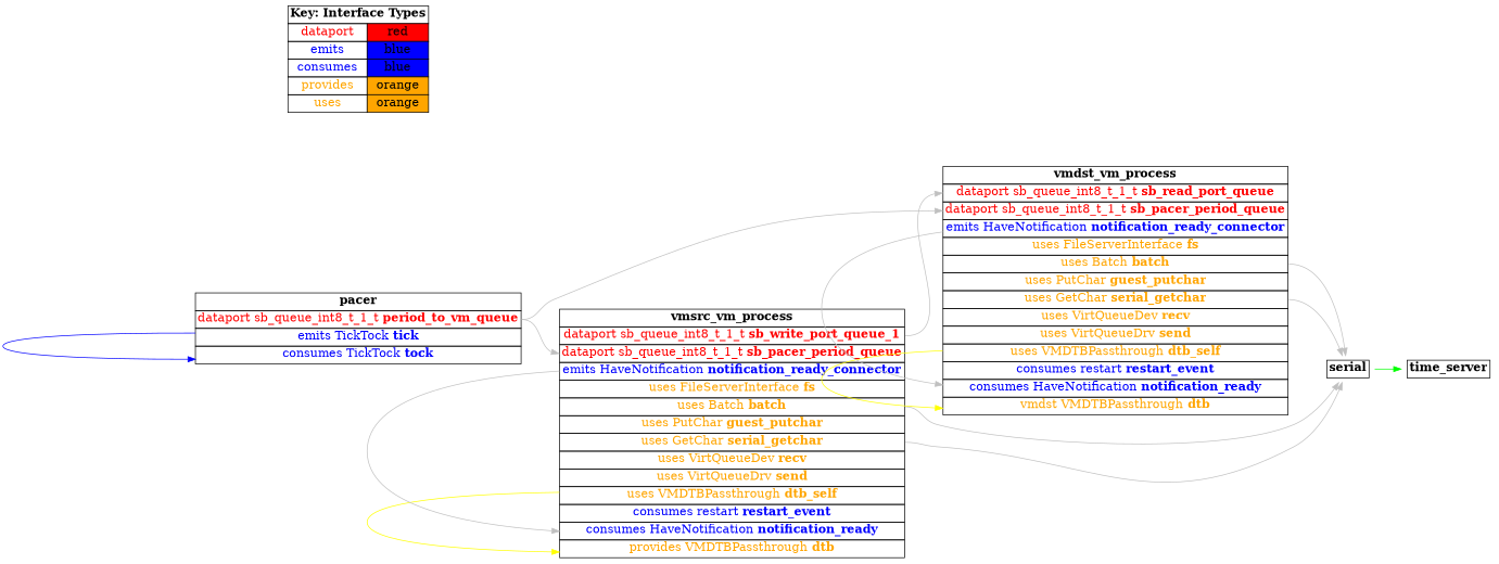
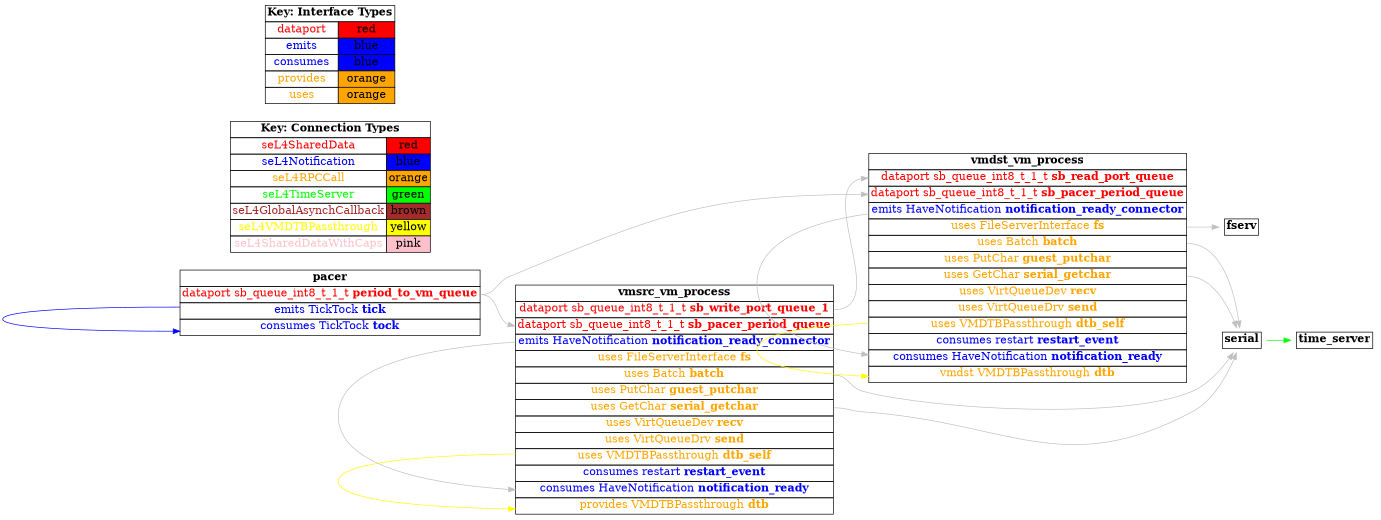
  digraph {
    rankdir=LR
    node [fontsize=16 shape=plaintext]
    edge [color=grey headport=dtb tailport=dtb_self]
    n1 [label=<     <TABLE BORDER="0" CELLBORDER="1" CELLSPACING="0">       <TR><TD><B>vmsrc_vm_process</B></TD></TR>       <TR><TD PORT="sb_write_port_queue_1"><FONT COLOR="red">dataport sb_queue_int8_t_1_t <B>sb_write_port_queue_1</B></FONT></TD></TR>       <TR><TD PORT="sb_pacer_period_queue"><FONT COLOR="red">dataport sb_queue_int8_t_1_t <B>sb_pacer_period_queue</B></FONT></TD></TR>       <TR><TD PORT="notification_ready_connector"><FONT COLOR="blue">emits HaveNotification <B>notification_ready_connector</B></FONT></TD></TR>       <TR><TD PORT="fs"><FONT COLOR="orange">uses FileServerInterface <B>fs</B></FONT></TD></TR>       <TR><TD PORT="batch"><FONT COLOR="orange">uses Batch <B>batch</B></FONT></TD></TR>       <TR><TD PORT="guest_putchar"><FONT COLOR="orange">uses PutChar <B>guest_putchar</B></FONT></TD></TR>       <TR><TD PORT="serial_getchar"><FONT COLOR="orange">uses GetChar <B>serial_getchar</B></FONT></TD></TR>       <TR><TD PORT="recv"><FONT COLOR="orange">uses VirtQueueDev <B>recv</B></FONT></TD></TR>       <TR><TD PORT="send"><FONT COLOR="orange">uses VirtQueueDrv <B>send</B></FONT></TD></TR>       <TR><TD PORT="dtb_self"><FONT COLOR="orange">uses VMDTBPassthrough <B>dtb_self</B></FONT></TD></TR>       <TR><TD PORT="restart_event"><FONT COLOR="blue">consumes restart <B>restart_event</B></FONT></TD></TR>       <TR><TD PORT="notification_ready"><FONT COLOR="blue">consumes HaveNotification <B>notification_ready</B></FONT></TD></TR>       <TR><TD PORT="dtb"><FONT COLOR="orange">provides VMDTBPassthrough <B>dtb</B></FONT></TD></TR>"     </TABLE>   >]
    n2 [label=<     <TABLE BORDER="0" CELLBORDER="1" CELLSPACING="0">       <TR><TD><B>serial</B></TD></TR>"     </TABLE>   >]
    n3 [label=<     <TABLE BORDER="0" CELLBORDER="1" CELLSPACING="0">       <TR><TD><B>vmdst_vm_process</B></TD></TR>       <TR><TD PORT="sb_read_port_queue"><FONT COLOR="red">dataport sb_queue_int8_t_1_t <B>sb_read_port_queue</B></FONT></TD></TR>       <TR><TD PORT="sb_pacer_period_queue"><FONT COLOR="red">dataport sb_queue_int8_t_1_t <B>sb_pacer_period_queue</B></FONT></TD></TR>       <TR><TD PORT="notification_ready_connector"><FONT COLOR="blue">emits HaveNotification <B>notification_ready_connector</B></FONT></TD></TR>       <TR><TD PORT="fs"><FONT COLOR="orange">uses FileServerInterface <B>fs</B></FONT></TD></TR>       <TR><TD PORT="batch"><FONT COLOR="orange">uses Batch <B>batch</B></FONT></TD></TR>       <TR><TD PORT="guest_putchar"><FONT COLOR="orange">uses PutChar <B>guest_putchar</B></FONT></TD></TR>       <TR><TD PORT="serial_getchar"><FONT COLOR="orange">uses GetChar <B>serial_getchar</B></FONT></TD></TR>       <TR><TD PORT="recv"><FONT COLOR="orange">uses VirtQueueDev <B>recv</B></FONT></TD></TR>       <TR><TD PORT="send"><FONT COLOR="orange">uses VirtQueueDrv <B>send</B></FONT></TD></TR>       <TR><TD PORT="dtb_self"><FONT COLOR="orange">uses VMDTBPassthrough <B>dtb_self</B></FONT></TD></TR>       <TR><TD PORT="restart_event"><FONT COLOR="blue">consumes restart <B>restart_event</B></FONT></TD></TR>       <TR><TD PORT="notification_ready"><FONT COLOR="blue">consumes HaveNotification <B>notification_ready</B></FONT></TD></TR>       <TR><TD PORT="dtb"><FONT COLOR="orange">vmdst VMDTBPassthrough <B>dtb</B></FONT></TD></TR>"     </TABLE>   >]
+   n4 [label=<     <TABLE BORDER="0" CELLBORDER="1" CELLSPACING="0">       <TR><TD><B>fserv</B></TD></TR>"     </TABLE>   >]
    n5 [label=<     <TABLE BORDER="0" CELLBORDER="1" CELLSPACING="0">       <TR><TD><B>time_server</B></TD></TR>"     </TABLE>   >]
    n6 [label=<     <TABLE BORDER="0" CELLBORDER="1" CELLSPACING="0">       <TR><TD><B>pacer</B></TD></TR>       <TR><TD PORT="period_to_vm_queue"><FONT COLOR="red">dataport sb_queue_int8_t_1_t <B>period_to_vm_queue</B></FONT></TD></TR>       <TR><TD PORT="tick"><FONT COLOR="blue">emits TickTock <B>tick</B></FONT></TD></TR>       <TR><TD PORT="tock"><FONT COLOR="blue">consumes TickTock <B>tock</B></FONT></TD></TR>"     </TABLE>   >]
+   n7 [label=<    <TABLE BORDER="0" CELLBORDER="1" CELLSPACING="0">      <TR><TD COLSPAN="2"><B>Key: Connection Types</B></TD></TR>      <TR><TD><FONT COLOR="red">seL4SharedData</FONT></TD><TD BGCOLOR="red">red</TD></TR>      <TR><TD><FONT COLOR="blue">seL4Notification</FONT></TD><TD BGCOLOR="blue">blue</TD></TR>      <TR><TD><FONT COLOR="orange">seL4RPCCall</FONT></TD><TD BGCOLOR="orange">orange</TD></TR>      <TR><TD><FONT COLOR="green">seL4TimeServer</FONT></TD><TD BGCOLOR="green">green</TD></TR>      <TR><TD><FONT COLOR="brown">seL4GlobalAsynchCallback</FONT></TD><TD BGCOLOR="brown">brown</TD></TR>      <TR><TD><FONT COLOR="yellow">seL4VMDTBPassthrough</FONT></TD><TD BGCOLOR="yellow">yellow</TD></TR>      <TR><TD><FONT COLOR="pink">seL4SharedDataWithCaps</FONT></TD><TD BGCOLOR="pink">pink</TD></TR>    </TABLE>   >]
    n8 [label=<    <TABLE BORDER="0" CELLBORDER="1" CELLSPACING="0">      <TR><TD COLSPAN="2"><B>Key: Interface Types</B></TD></TR>      <TR><TD><FONT COLOR="red">dataport</FONT></TD><TD BGCOLOR="red">red</TD></TR>      <TR><TD><FONT COLOR="blue">emits</FONT></TD><TD BGCOLOR="blue">blue</TD></TR>      <TR><TD><FONT COLOR="blue">consumes</FONT></TD><TD BGCOLOR="blue">blue</TD></TR>      <TR><TD><FONT COLOR="orange">provides</FONT></TD><TD BGCOLOR="orange">orange</TD></TR>      <TR><TD><FONT COLOR="orange">uses</FONT></TD><TD BGCOLOR="orange">orange</TD></TR>    </TABLE>   >]
    n1 -> n1 [color=yellow]
    n1 -> n1 [headport=notification_ready tailport=notification_ready_connector]
    n1 -> n2 [headport=processed_batch tailport=batch]
    n1 -> n2 [headport=getchar tailport=serial_getchar]
    n1 -> n3 [headport=sb_read_port_queue tailport=sb_write_port_queue_1]
    n2 -> n5 [color=green headport=the_timer tailport=timeout]
    n3 -> n2 [headport=processed_batch tailport=batch]
    n3 -> n2 [headport=getchar tailport=serial_getchar]
    n3 -> n3 [color=yellow]
    n3 -> n3 [headport=notification_ready tailport=notification_ready_connector]
+   n3 -> n4 [headport=fs_ctrl tailport=fs]
    n6 -> n1 [headport=sb_pacer_period_queue tailport=period_to_vm_queue]
    n6 -> n3 [headport=sb_pacer_period_queue tailport=period_to_vm_queue]
    n6 -> n6 [color=blue headport=tock tailport=tick]
  }
